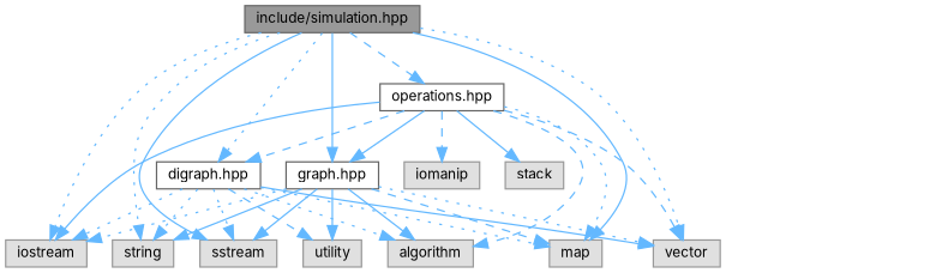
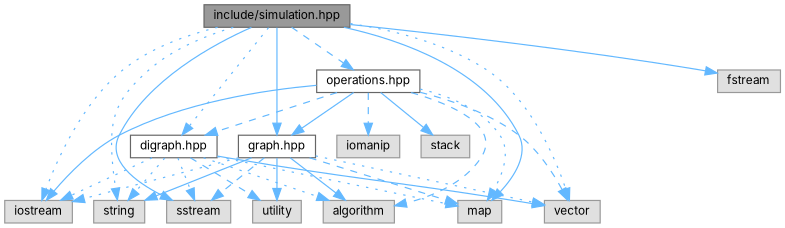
  digraph {
    fontname=Inter
    node [color=grey60 fillcolor="#E0E0E0" fontname=Inter fontsize=10 shape=box style=filled]
    edge [color=steelblue1 fontname=Inter fontsize=10 labelfontname=Helvetica labelfontsize=10 style=dotted]
    n1 [color=gray40 fillcolor=grey60 fontcolor=black height=0.2 label="include/simulation.hpp" width=0.4]
    n2 [height=0.2 label=string width=0.4]
+   n3 [height=0.2 label=fstream width=0.4]
    n4 [height=0.2 label=sstream width=0.4]
    n5 [height=0.2 label=iostream width=0.4]
    n6 [height=0.2 label=map width=0.4]
    n7 [height=0.2 label=vector width=0.4]
    n8 [color=grey40 fillcolor=white height=0.2 label="graph.hpp" width=0.4]
    n9 [color=grey40 fillcolor=white height=0.2 label="digraph.hpp" width=0.4]
    n10 [color=grey40 fillcolor=white height=0.2 label="operations.hpp" width=0.4]
    n11 [height=0.2 label=utility width=0.4]
    n12 [height=0.2 label=algorithm width=0.4]
    n13 [height=0.2 label=iomanip width=0.4]
    n14 [height=0.2 label=stack width=0.4]
    n1 -> n2
+   n1 -> n3 [style=solid]
    n1 -> n4 [style=solid]
    n1 -> n5
    n1 -> n6 [style=solid]
    n1 -> n7
    n1 -> n8 [style=solid]
    n1 -> n9
    n1 -> n10 [style=dashed]
    n8 -> n2 [style=solid]
-   n8 -> n4 [style=solid]
+   n8 -> n4 [style=dashed]
    n8 -> n5
    n8 -> n6 [style=dashed]
    n8 -> n7
    n8 -> n11 [style=solid]
    n8 -> n12 [style=solid]
    n9 -> n2
    n9 -> n4
    n9 -> n5
    n9 -> n6
    n9 -> n7 [style=solid]
    n9 -> n11 [style=dashed]
    n9 -> n12
    n10 -> n5 [style=solid]
    n10 -> n6
    n10 -> n7 [style=dashed]
    n10 -> n8 [style=solid]
    n10 -> n9 [style=dashed]
    n10 -> n12 [style=dashed]
    n10 -> n13 [style=dashed]
    n10 -> n14 [style=solid]
  }
